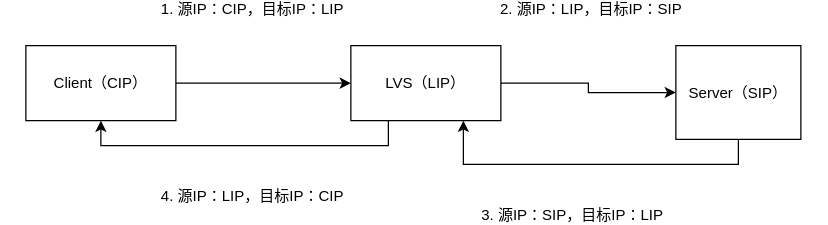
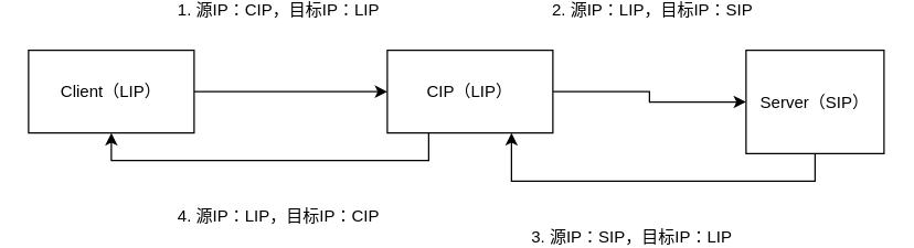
  <mxCell id="0" />
  <mxCell id="1" parent="0" />
  <mxCell id="2" style="edgeStyle=orthogonalEdgeStyle;rounded=0;orthogonalLoop=1;jettySize=auto;html=1;exitX=1;exitY=0.5;exitDx=0;exitDy=0;entryX=0;entryY=0.5;entryDx=0;entryDy=0;" edge="1" parent="1" source="4" target="9"><mxGeometry relative="1" as="geometry" /></mxCell>
  <mxCell id="3" value="1. 源IP：CIP，目标IP：LIP" style="text;html=1;resizable=0;points=[];align=center;verticalAlign=middle;labelBackgroundColor=#ffffff;" vertex="1" connectable="0" parent="2"><mxGeometry x="-0.757" y="2" relative="1" as="geometry"><mxPoint x="43" y="-58" as="offset" /></mxGeometry></mxCell>
- <mxCell id="4" value="Client（CIP）" style="rounded=0;whiteSpace=wrap;html=1;" vertex="1" parent="1"><mxGeometry x="20" y="20" width="120" height="60" as="geometry" /></mxCell>
+ <mxCell id="4" value="Client（LIP）" style="rounded=0;whiteSpace=wrap;html=1;" vertex="1" parent="1"><mxGeometry x="20" y="20" width="120" height="60" as="geometry" /></mxCell>
  <mxCell id="5" style="edgeStyle=orthogonalEdgeStyle;rounded=0;orthogonalLoop=1;jettySize=auto;html=1;exitX=1;exitY=0.5;exitDx=0;exitDy=0;" edge="1" parent="1" source="9" target="12"><mxGeometry relative="1" as="geometry" /></mxCell>
  <mxCell id="6" value="2. 源IP：LIP，目标IP：SIP" style="text;html=1;resizable=0;points=[];align=center;verticalAlign=middle;labelBackgroundColor=#ffffff;" vertex="1" connectable="0" parent="5"><mxGeometry x="-0.7" y="1" relative="1" as="geometry"><mxPoint x="49" y="-59" as="offset" /></mxGeometry></mxCell>
  <mxCell id="7" style="edgeStyle=orthogonalEdgeStyle;rounded=0;orthogonalLoop=1;jettySize=auto;html=1;exitX=0.25;exitY=1;exitDx=0;exitDy=0;entryX=0.5;entryY=1;entryDx=0;entryDy=0;" edge="1" parent="1" source="9" target="4"><mxGeometry relative="1" as="geometry" /></mxCell>
  <mxCell id="8" value="4. 源IP：LIP，目标IP：CIP" style="text;html=1;resizable=0;points=[];align=center;verticalAlign=middle;labelBackgroundColor=#ffffff;" vertex="1" connectable="0" parent="7"><mxGeometry x="0.526" y="2" relative="1" as="geometry"><mxPoint x="76" y="38" as="offset" /></mxGeometry></mxCell>
- <mxCell id="9" value="LVS（LIP）" style="rounded=0;whiteSpace=wrap;html=1;" vertex="1" parent="1"><mxGeometry x="280" y="20" width="120" height="60" as="geometry" /></mxCell>
+ <mxCell id="9" value="CIP（LIP）" style="rounded=0;whiteSpace=wrap;html=1;" vertex="1" parent="1"><mxGeometry x="280" y="20" width="120" height="60" as="geometry" /></mxCell>
  <mxCell id="10" style="edgeStyle=orthogonalEdgeStyle;rounded=0;orthogonalLoop=1;jettySize=auto;html=1;exitX=0.5;exitY=1;exitDx=0;exitDy=0;entryX=0.75;entryY=1;entryDx=0;entryDy=0;" edge="1" parent="1" source="12" target="9"><mxGeometry relative="1" as="geometry" /></mxCell>
  <mxCell id="11" value="3. 源IP：SIP，目标IP：LIP" style="text;html=1;resizable=0;points=[];align=center;verticalAlign=middle;labelBackgroundColor=#ffffff;" vertex="1" connectable="0" parent="10"><mxGeometry x="0.622" y="-1" relative="1" as="geometry"><mxPoint x="69" y="41" as="offset" /></mxGeometry></mxCell>
  <mxCell id="12" value="Server（SIP）" style="rounded=0;whiteSpace=wrap;html=1;" vertex="1" parent="1"><mxGeometry x="540" y="20" width="100" height="75" as="geometry" /></mxCell>
